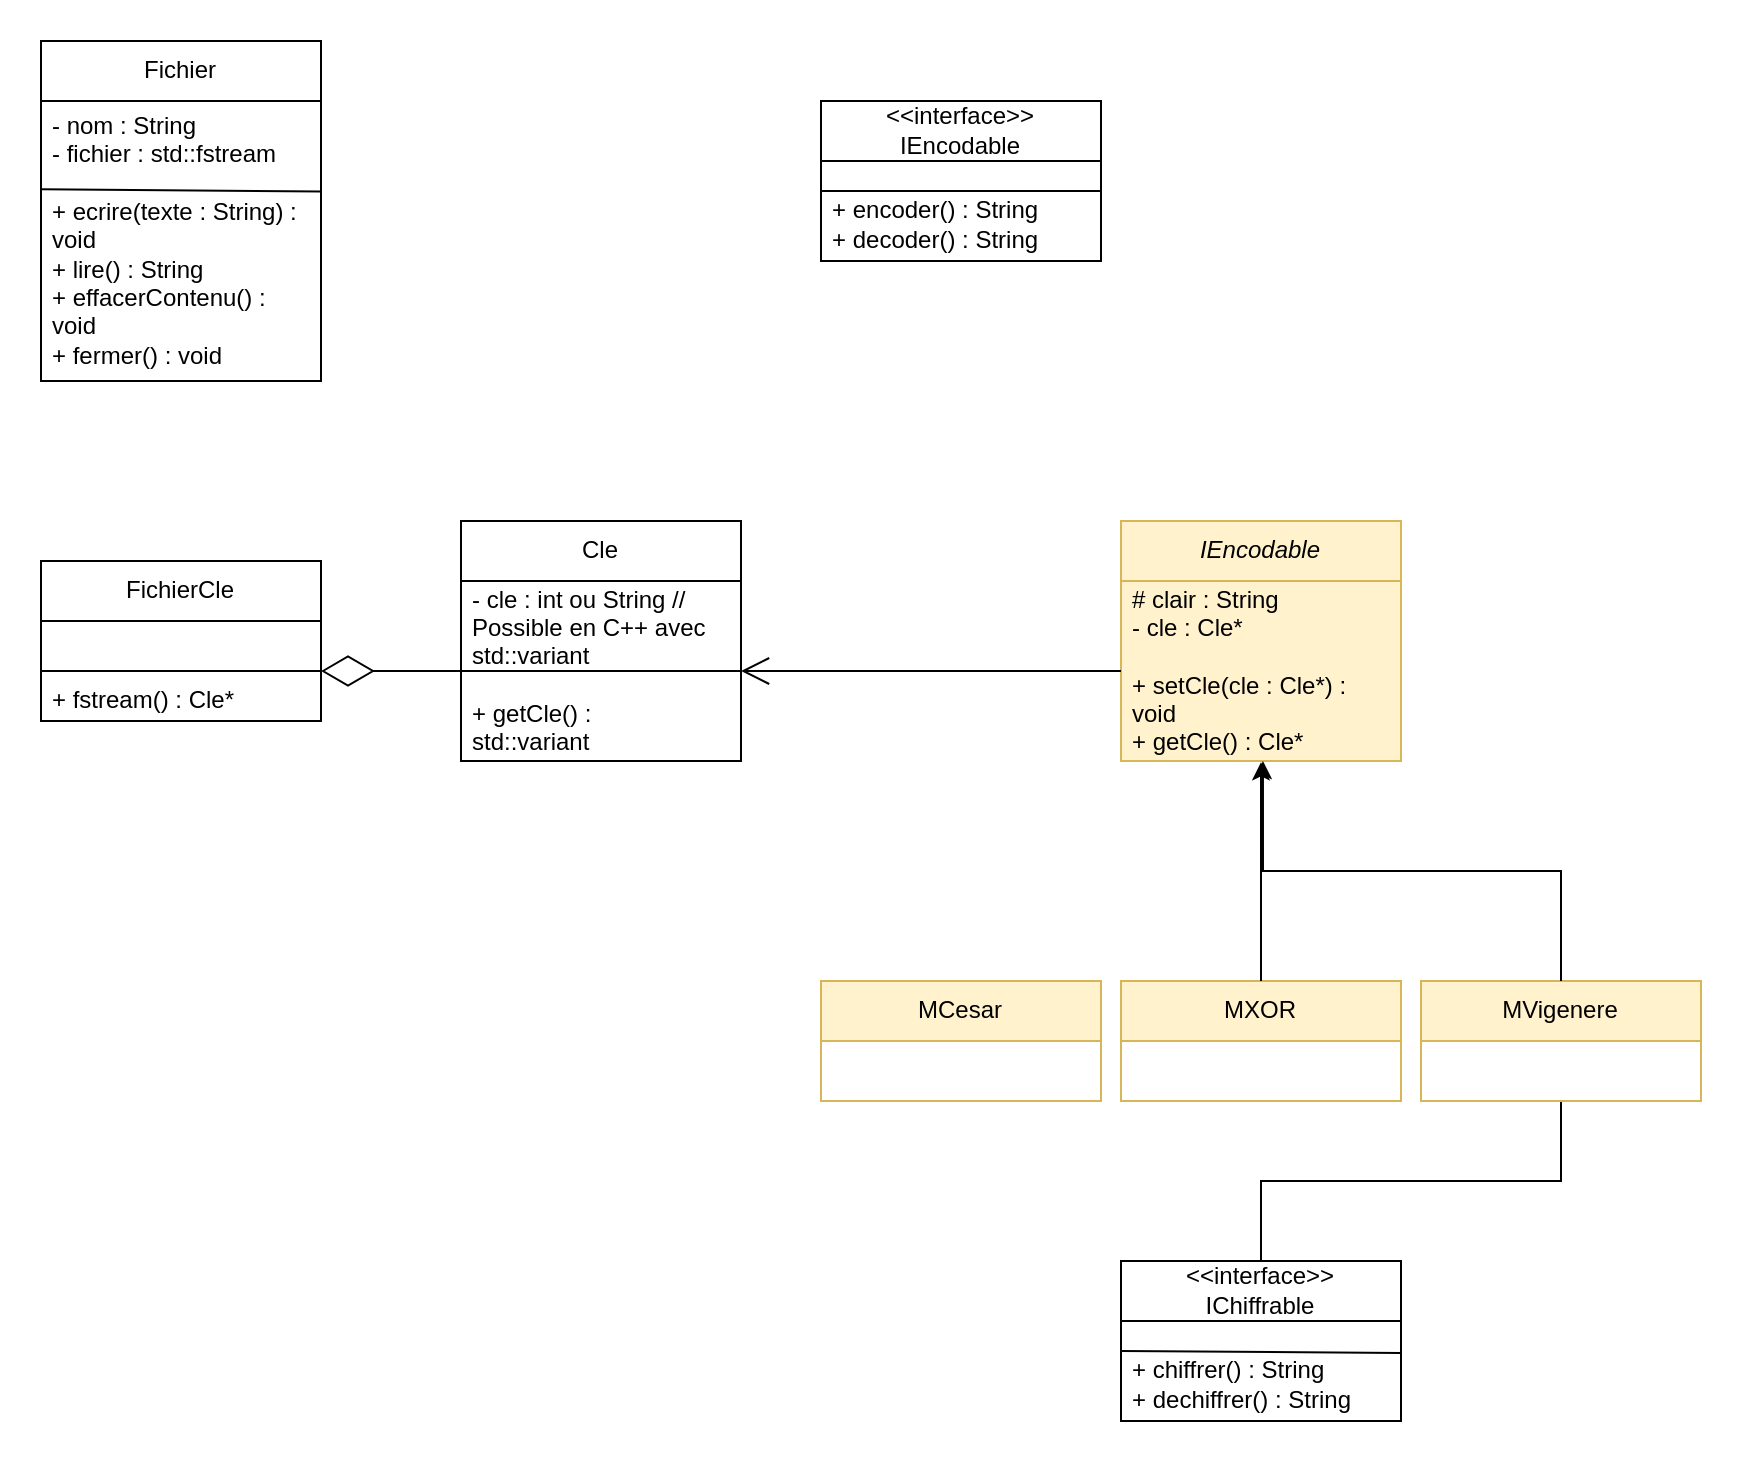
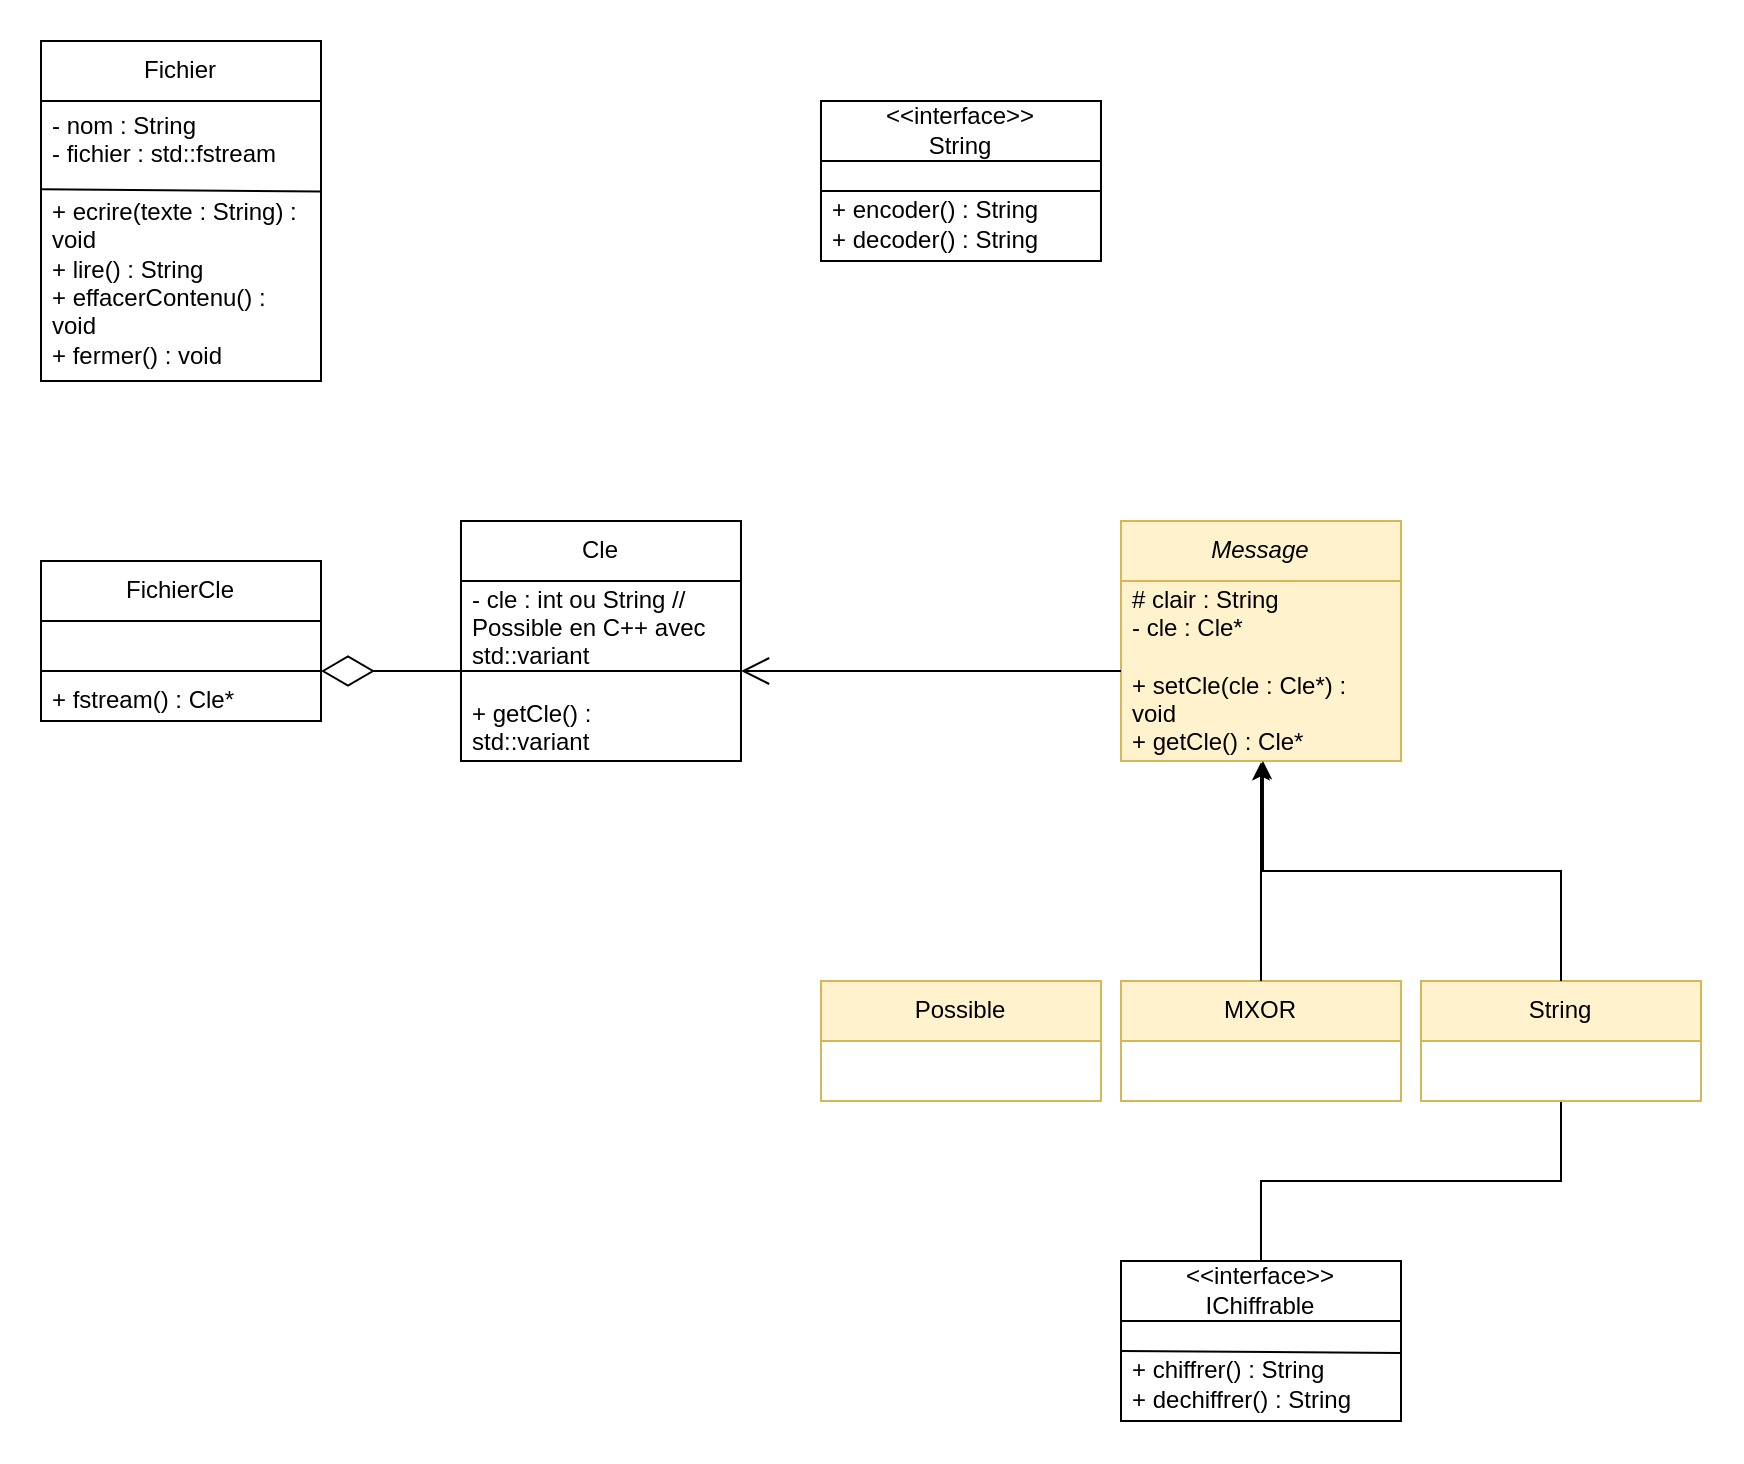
  <mxCell id="0" />
  <mxCell id="1" parent="0" />
- <mxCell id="2" value="&lt;i&gt;IEncodable&lt;/i&gt;" style="swimlane;fontStyle=0;childLayout=stackLayout;horizontal=1;startSize=30;horizontalStack=0;resizeParent=1;resizeParentMax=0;resizeLast=0;collapsible=1;marginBottom=0;whiteSpace=wrap;html=1;fillColor=#fff2cc;strokeColor=#d6b656;" parent="1" vertex="1"><mxGeometry x="560" y="260" width="140" height="120" as="geometry" /></mxCell>
+ <mxCell id="2" value="&lt;i&gt;Message&lt;/i&gt;" style="swimlane;fontStyle=0;childLayout=stackLayout;horizontal=1;startSize=30;horizontalStack=0;resizeParent=1;resizeParentMax=0;resizeLast=0;collapsible=1;marginBottom=0;whiteSpace=wrap;html=1;fillColor=#fff2cc;strokeColor=#d6b656;" parent="1" vertex="1"><mxGeometry x="560" y="260" width="140" height="120" as="geometry" /></mxCell>
  <mxCell id="3" value="" style="endArrow=none;html=1;rounded=0;entryX=1;entryY=0.45;entryDx=0;entryDy=0;entryPerimeter=0;exitX=0;exitY=0.45;exitDx=0;exitDy=0;exitPerimeter=0;" parent="2" source="4" target="4" edge="1"><mxGeometry width="50" height="50" relative="1" as="geometry"><mxPoint x="-130" y="210" as="sourcePoint" /><mxPoint x="-80" y="160" as="targetPoint" /></mxGeometry></mxCell>
  <mxCell id="4" value="&lt;div&gt;# clair : String&lt;/div&gt;&lt;div&gt;- cle : Cle*&lt;/div&gt;&lt;div&gt;&lt;br&gt;&lt;/div&gt;&lt;div&gt;+ setCle(cle : Cle*) : void&lt;/div&gt;&lt;div&gt;+ getCle() : Cle*&lt;/div&gt;" style="text;strokeColor=#d6b656;fillColor=#fff2cc;align=left;verticalAlign=middle;spacingLeft=4;spacingRight=4;overflow=hidden;points=[[0,0.5],[1,0.5]];portConstraint=eastwest;rotatable=0;whiteSpace=wrap;html=1;" parent="2" vertex="1"><mxGeometry y="30" width="140" height="90" as="geometry" /></mxCell>
  <mxCell id="5" value="&lt;div&gt;&amp;lt;&amp;lt;interface&amp;gt;&amp;gt;&lt;/div&gt;&lt;div&gt;IChiffrable&lt;/div&gt;" style="swimlane;fontStyle=0;childLayout=stackLayout;horizontal=1;startSize=30;horizontalStack=0;resizeParent=1;resizeParentMax=0;resizeLast=0;collapsible=1;marginBottom=0;whiteSpace=wrap;html=1;" parent="1" vertex="1"><mxGeometry x="560" y="630" width="140" height="80" as="geometry" /></mxCell>
  <mxCell id="6" value="&lt;div&gt;&lt;br&gt;&lt;/div&gt;&lt;div&gt;+ chiffrer() : String&lt;/div&gt;&lt;div&gt;+ dechiffrer() : String&lt;/div&gt;" style="text;strokeColor=none;fillColor=none;align=left;verticalAlign=middle;spacingLeft=4;spacingRight=4;overflow=hidden;points=[[0,0.5],[1,0.5]];portConstraint=eastwest;rotatable=0;whiteSpace=wrap;html=1;" parent="5" vertex="1"><mxGeometry y="30" width="140" height="50" as="geometry" /></mxCell>
  <mxCell id="7" value="" style="endArrow=none;html=1;rounded=0;entryX=1;entryY=0.32;entryDx=0;entryDy=0;entryPerimeter=0;exitX=0;exitY=0.3;exitDx=0;exitDy=0;exitPerimeter=0;" parent="5" source="6" target="6" edge="1"><mxGeometry width="50" height="50" relative="1" as="geometry"><mxPoint x="-140" y="90" as="sourcePoint" /><mxPoint x="-90" y="40" as="targetPoint" /></mxGeometry></mxCell>
- <mxCell id="8" value="&lt;div&gt;&amp;lt;&amp;lt;interface&amp;gt;&amp;gt;&lt;/div&gt;&lt;div&gt;IEncodable&lt;/div&gt;" style="swimlane;fontStyle=0;childLayout=stackLayout;horizontal=1;startSize=30;horizontalStack=0;resizeParent=1;resizeParentMax=0;resizeLast=0;collapsible=1;marginBottom=0;whiteSpace=wrap;html=1;" parent="1" vertex="1"><mxGeometry x="410" y="50" width="140" height="80" as="geometry" /></mxCell>
+ <mxCell id="8" value="&lt;div&gt;&amp;lt;&amp;lt;interface&amp;gt;&amp;gt;&lt;/div&gt;&lt;div&gt;String&lt;/div&gt;" style="swimlane;fontStyle=0;childLayout=stackLayout;horizontal=1;startSize=30;horizontalStack=0;resizeParent=1;resizeParentMax=0;resizeLast=0;collapsible=1;marginBottom=0;whiteSpace=wrap;html=1;" parent="1" vertex="1"><mxGeometry x="410" y="50" width="140" height="80" as="geometry" /></mxCell>
  <mxCell id="9" value="&lt;div&gt;&lt;br&gt;&lt;/div&gt;&lt;div&gt;+ encoder() : String&lt;/div&gt;&lt;div&gt;+ decoder() : String&lt;/div&gt;" style="text;strokeColor=none;fillColor=none;align=left;verticalAlign=middle;spacingLeft=4;spacingRight=4;overflow=hidden;points=[[0,0.5],[1,0.5]];portConstraint=eastwest;rotatable=0;whiteSpace=wrap;html=1;" parent="8" vertex="1"><mxGeometry y="30" width="140" height="50" as="geometry" /></mxCell>
  <mxCell id="10" value="" style="endArrow=none;html=1;rounded=0;entryX=1;entryY=0.3;entryDx=0;entryDy=0;entryPerimeter=0;exitX=0;exitY=0.3;exitDx=0;exitDy=0;exitPerimeter=0;" parent="8" source="9" target="9" edge="1"><mxGeometry width="50" height="50" relative="1" as="geometry"><mxPoint x="-100" y="190" as="sourcePoint" /><mxPoint x="-50" y="140" as="targetPoint" /></mxGeometry></mxCell>
  <mxCell id="11" value="Cle" style="swimlane;fontStyle=0;childLayout=stackLayout;horizontal=1;startSize=30;horizontalStack=0;resizeParent=1;resizeParentMax=0;resizeLast=0;collapsible=1;marginBottom=0;whiteSpace=wrap;html=1;" parent="1" vertex="1"><mxGeometry x="230" y="260" width="140" height="120" as="geometry" /></mxCell>
  <mxCell id="12" value="&lt;div&gt;- cle : int ou String // Possible en C++ avec std::variant&lt;/div&gt;&lt;div&gt;&lt;br&gt;&lt;/div&gt;&lt;div&gt;+ getCle() : &lt;br&gt;&lt;/div&gt;std::variant" style="text;strokeColor=none;fillColor=none;align=left;verticalAlign=middle;spacingLeft=4;spacingRight=4;overflow=hidden;points=[[0,0.5],[1,0.5]];portConstraint=eastwest;rotatable=0;whiteSpace=wrap;html=1;" parent="11" vertex="1"><mxGeometry y="30" width="140" height="90" as="geometry" /></mxCell>
  <mxCell id="13" value="" style="endArrow=none;html=1;rounded=0;fontSize=12;startSize=8;endSize=8;curved=1;entryX=1;entryY=0.5;entryDx=0;entryDy=0;exitX=0;exitY=0.5;exitDx=0;exitDy=0;" parent="11" source="12" target="12" edge="1"><mxGeometry width="50" height="50" relative="1" as="geometry"><mxPoint y="-50" as="sourcePoint" /><mxPoint x="50" y="-100" as="targetPoint" /></mxGeometry></mxCell>
  <mxCell id="14" value="" style="endArrow=open;endFill=1;endSize=12;html=1;rounded=0;exitX=0;exitY=0.5;exitDx=0;exitDy=0;entryX=1;entryY=0.5;entryDx=0;entryDy=0;" parent="1" source="4" target="12" edge="1"><mxGeometry width="160" relative="1" as="geometry"><mxPoint x="500" y="460" as="sourcePoint" /><mxPoint x="660" y="460" as="targetPoint" /></mxGeometry></mxCell>
  <mxCell id="15" value="FichierCle" style="swimlane;fontStyle=0;childLayout=stackLayout;horizontal=1;startSize=30;horizontalStack=0;resizeParent=1;resizeParentMax=0;resizeLast=0;collapsible=1;marginBottom=0;whiteSpace=wrap;html=1;" parent="1" vertex="1"><mxGeometry x="20" y="280" width="140" height="80" as="geometry" /></mxCell>
  <mxCell id="16" value="&lt;br&gt;&lt;div&gt;&lt;br&gt;&lt;/div&gt;&lt;div&gt;+ fstream() : Cle*&lt;/div&gt;" style="text;strokeColor=none;fillColor=none;align=left;verticalAlign=middle;spacingLeft=4;spacingRight=4;overflow=hidden;points=[[0,0.5],[1,0.5]];portConstraint=eastwest;rotatable=0;whiteSpace=wrap;html=1;" parent="15" vertex="1"><mxGeometry y="30" width="140" height="50" as="geometry" /></mxCell>
  <mxCell id="17" value="" style="endArrow=none;html=1;rounded=0;entryX=1;entryY=0.5;entryDx=0;entryDy=0;exitX=0;exitY=0.5;exitDx=0;exitDy=0;" parent="15" source="16" target="16" edge="1"><mxGeometry width="50" height="50" relative="1" as="geometry"><mxPoint x="-70" y="130" as="sourcePoint" /><mxPoint x="-20" y="80" as="targetPoint" /></mxGeometry></mxCell>
  <mxCell id="18" value="MXOR" style="swimlane;fontStyle=0;childLayout=stackLayout;horizontal=1;startSize=30;horizontalStack=0;resizeParent=1;resizeParentMax=0;resizeLast=0;collapsible=1;marginBottom=0;whiteSpace=wrap;html=1;fillColor=#fff2cc;strokeColor=#d6b656;" parent="1" vertex="1"><mxGeometry x="560" y="490" width="140" height="60" as="geometry" /></mxCell>
  <mxCell id="19" value="&lt;div&gt;&lt;br&gt;&lt;/div&gt;" style="text;strokeColor=none;fillColor=none;align=left;verticalAlign=middle;spacingLeft=4;spacingRight=4;overflow=hidden;points=[[0,0.5],[1,0.5]];portConstraint=eastwest;rotatable=0;whiteSpace=wrap;html=1;" parent="18" vertex="1"><mxGeometry y="30" width="140" height="30" as="geometry" /></mxCell>
  <mxCell id="20" style="edgeStyle=orthogonalEdgeStyle;rounded=0;orthogonalLoop=1;jettySize=auto;html=1;exitX=0.5;exitY=1;exitDx=0;exitDy=0;entryX=0.5;entryY=0;entryDx=0;entryDy=0;endArrow=none;" parent="1" source="21" target="5" edge="1"><mxGeometry relative="1" as="geometry" /></mxCell>
- <mxCell id="21" value="MVigenere" style="swimlane;fontStyle=0;childLayout=stackLayout;horizontal=1;startSize=30;horizontalStack=0;resizeParent=1;resizeParentMax=0;resizeLast=0;collapsible=1;marginBottom=0;whiteSpace=wrap;html=1;fillColor=#fff2cc;strokeColor=#d6b656;" parent="1" vertex="1"><mxGeometry x="710" y="490" width="140" height="60" as="geometry" /></mxCell>
+ <mxCell id="21" value="String" style="swimlane;fontStyle=0;childLayout=stackLayout;horizontal=1;startSize=30;horizontalStack=0;resizeParent=1;resizeParentMax=0;resizeLast=0;collapsible=1;marginBottom=0;whiteSpace=wrap;html=1;fillColor=#fff2cc;strokeColor=#d6b656;" parent="1" vertex="1"><mxGeometry x="710" y="490" width="140" height="60" as="geometry" /></mxCell>
  <mxCell id="22" value="&lt;div&gt;&lt;br&gt;&lt;/div&gt;" style="text;strokeColor=none;fillColor=none;align=left;verticalAlign=middle;spacingLeft=4;spacingRight=4;overflow=hidden;points=[[0,0.5],[1,0.5]];portConstraint=eastwest;rotatable=0;whiteSpace=wrap;html=1;" parent="21" vertex="1"><mxGeometry y="30" width="140" height="30" as="geometry" /></mxCell>
- <mxCell id="23" value="MCesar" style="swimlane;fontStyle=0;childLayout=stackLayout;horizontal=1;startSize=30;horizontalStack=0;resizeParent=1;resizeParentMax=0;resizeLast=0;collapsible=1;marginBottom=0;whiteSpace=wrap;html=1;fillColor=#fff2cc;strokeColor=#d6b656;" parent="1" vertex="1"><mxGeometry x="410" y="490" width="140" height="60" as="geometry" /></mxCell>
+ <mxCell id="23" value="Possible" style="swimlane;fontStyle=0;childLayout=stackLayout;horizontal=1;startSize=30;horizontalStack=0;resizeParent=1;resizeParentMax=0;resizeLast=0;collapsible=1;marginBottom=0;whiteSpace=wrap;html=1;fillColor=#fff2cc;strokeColor=#d6b656;" parent="1" vertex="1"><mxGeometry x="410" y="490" width="140" height="60" as="geometry" /></mxCell>
  <mxCell id="24" value="&lt;div&gt;&lt;br&gt;&lt;/div&gt;" style="text;strokeColor=none;fillColor=none;align=left;verticalAlign=middle;spacingLeft=4;spacingRight=4;overflow=hidden;points=[[0,0.5],[1,0.5]];portConstraint=eastwest;rotatable=0;whiteSpace=wrap;html=1;" parent="23" vertex="1"><mxGeometry y="30" width="140" height="30" as="geometry" /></mxCell>
  <mxCell id="25" style="edgeStyle=orthogonalEdgeStyle;rounded=0;orthogonalLoop=1;jettySize=auto;html=1;entryX=0.5;entryY=1.007;entryDx=0;entryDy=0;entryPerimeter=0;" parent="1" source="18" target="4" edge="1"><mxGeometry relative="1" as="geometry" /></mxCell>
  <mxCell id="26" style="edgeStyle=orthogonalEdgeStyle;rounded=0;orthogonalLoop=1;jettySize=auto;html=1;exitX=0.5;exitY=0;exitDx=0;exitDy=0;entryX=0.507;entryY=1;entryDx=0;entryDy=0;entryPerimeter=0;" parent="1" source="21" target="4" edge="1"><mxGeometry relative="1" as="geometry" /></mxCell>
  <mxCell id="27" value="" style="endArrow=diamondThin;endFill=0;endSize=24;html=1;rounded=0;fontSize=12;curved=1;exitX=0;exitY=0.5;exitDx=0;exitDy=0;entryX=1;entryY=0.5;entryDx=0;entryDy=0;" parent="1" source="12" target="16" edge="1"><mxGeometry width="160" relative="1" as="geometry"><mxPoint x="150" y="510" as="sourcePoint" /><mxPoint x="310" y="510" as="targetPoint" /></mxGeometry></mxCell>
  <mxCell id="28" value="Fichier" style="swimlane;fontStyle=0;childLayout=stackLayout;horizontal=1;startSize=30;horizontalStack=0;resizeParent=1;resizeParentMax=0;resizeLast=0;collapsible=1;marginBottom=0;whiteSpace=wrap;html=1;" vertex="1" parent="1"><mxGeometry x="20" y="20" width="140" height="170" as="geometry" /></mxCell>
  <mxCell id="29" value="&lt;div&gt;- nom : String&lt;/div&gt;&lt;div&gt;- fichier : std::fstream&lt;/div&gt;&lt;div&gt;&lt;br&gt;&lt;/div&gt;&lt;div&gt;+ ecrire(texte : String) : void&lt;/div&gt;&lt;div&gt;+ lire() : String&lt;/div&gt;&lt;div&gt;+ effacerContenu() : void&lt;/div&gt;&lt;div&gt;+ fermer() : void&lt;/div&gt;" style="text;strokeColor=none;fillColor=none;align=left;verticalAlign=middle;spacingLeft=4;spacingRight=4;overflow=hidden;points=[[0,0.5],[1,0.5]];portConstraint=eastwest;rotatable=0;whiteSpace=wrap;html=1;" vertex="1" parent="28"><mxGeometry y="30" width="140" height="140" as="geometry" /></mxCell>
  <mxCell id="30" value="" style="endArrow=none;html=1;rounded=0;entryX=1;entryY=0.323;entryDx=0;entryDy=0;entryPerimeter=0;exitX=0;exitY=0.315;exitDx=0;exitDy=0;exitPerimeter=0;" edge="1" parent="28" source="29" target="29"><mxGeometry width="50" height="50" relative="1" as="geometry"><mxPoint x="-70" y="130" as="sourcePoint" /><mxPoint x="-20" y="80" as="targetPoint" /></mxGeometry></mxCell>
